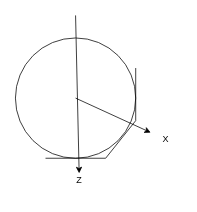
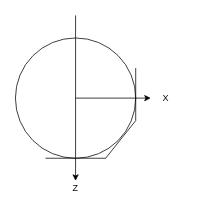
  <mxCell id="0" />
  <mxCell id="1" parent="0" />
  <mxCell id="2" value="" style="ellipse;whiteSpace=wrap;html=1;aspect=fixed;" vertex="1" parent="1"><mxGeometry x="20" y="50" width="160" height="160" as="geometry" /></mxCell>
  <mxCell id="3" value="" style="endArrow=none;html=1;" edge="1" parent="1"><mxGeometry width="50" height="50" relative="1" as="geometry"><mxPoint x="60" y="210" as="sourcePoint" /><mxPoint x="140" y="210" as="targetPoint" /></mxGeometry></mxCell>
  <mxCell id="4" value="" style="endArrow=none;html=1;" edge="1" parent="1"><mxGeometry width="50" height="50" relative="1" as="geometry"><mxPoint x="140" y="210" as="sourcePoint" /><mxPoint x="180" y="160" as="targetPoint" /></mxGeometry></mxCell>
  <mxCell id="5" value="" style="endArrow=none;html=1;" edge="1" parent="1"><mxGeometry width="50" height="50" relative="1" as="geometry"><mxPoint x="180" y="90" as="sourcePoint" /><mxPoint x="180" y="160" as="targetPoint" /></mxGeometry></mxCell>
  <mxCell id="6" value="" style="endArrow=classic;html=1;" edge="1" parent="1" target="7"><mxGeometry width="50" height="50" relative="1" as="geometry"><mxPoint x="100" y="20" as="sourcePoint" /><mxPoint x="100" y="250" as="targetPoint" /></mxGeometry></mxCell>
- <mxCell id="7" value="Z" style="text;html=1;strokeColor=none;fillColor=none;align=center;verticalAlign=middle;whiteSpace=wrap;rounded=0;" vertex="1" parent="1"><mxGeometry x="85" y="230" width="40" height="20" as="geometry" /></mxCell>
+ <mxCell id="7" value="Z" style="text;html=1;strokeColor=none;fillColor=none;align=center;verticalAlign=middle;whiteSpace=wrap;rounded=0;" vertex="1" parent="1"><mxGeometry x="80" y="240" width="40" height="20" as="geometry" /></mxCell>
  <mxCell id="8" value="" style="endArrow=classic;html=1;" edge="1" parent="1" target="9"><mxGeometry width="50" height="50" relative="1" as="geometry"><mxPoint x="100" y="130" as="sourcePoint" /><mxPoint x="220" y="130" as="targetPoint" /></mxGeometry></mxCell>
- <mxCell id="9" value="X" style="text;html=1;strokeColor=none;fillColor=none;align=center;verticalAlign=middle;whiteSpace=wrap;rounded=0;" vertex="1" parent="1"><mxGeometry x="200" y="175" width="40" height="20" as="geometry" /></mxCell>
+ <mxCell id="9" value="X" style="text;html=1;strokeColor=none;fillColor=none;align=center;verticalAlign=middle;whiteSpace=wrap;rounded=0;" vertex="1" parent="1"><mxGeometry x="200" y="120" width="40" height="20" as="geometry" /></mxCell>
